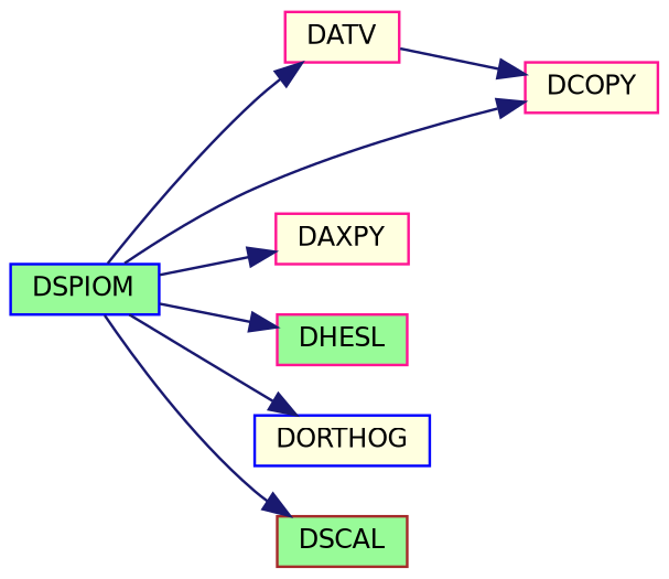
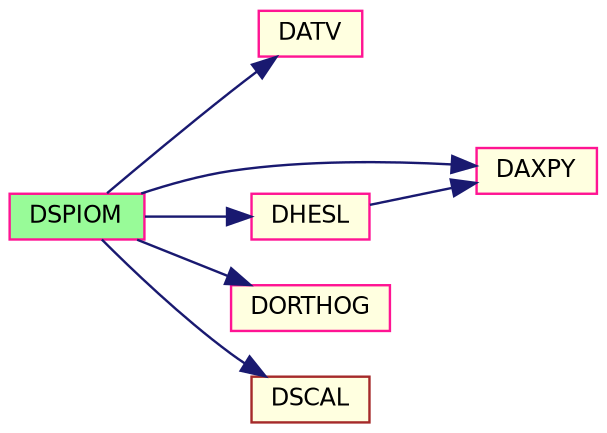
  digraph {
    rankdir=LR
    node [color=deeppink fillcolor=lightyellow fontname=Helvetica fontsize=10 shape=record style=filled]
    edge [color=midnightblue fontname=Helvetica fontsize=10 labelfontname=Helvetica labelfontsize=10 style=solid]
-   n1 [color=blue fillcolor=palegreen fontcolor=black height=0.2 label=DSPIOM width=0.4]
+   n1 [fillcolor=palegreen fontcolor=black height=0.2 label=DSPIOM width=0.4]
    n2 [height=0.2 label=DATV width=0.4]
-   n3 [height=0.2 label=DCOPY width=0.4]
    n4 [height=0.2 label=DAXPY width=0.4]
-   n5 [fillcolor=palegreen height=0.2 label=DHESL width=0.4]
-   n6 [color=blue height=0.2 label=DORTHOG width=0.4]
-   n7 [color=brown fillcolor=palegreen height=0.2 label=DSCAL width=0.4]
+   n5 [height=0.2 label=DHESL width=0.4]
+   n6 [height=0.2 label=DORTHOG width=0.4]
+   n7 [color=brown height=0.2 label=DSCAL width=0.4]
    n1 -> n2
-   n1 -> n3
    n1 -> n4
    n1 -> n5
    n1 -> n6
    n1 -> n7
-   n2 -> n3
+   n5 -> n4
  }
